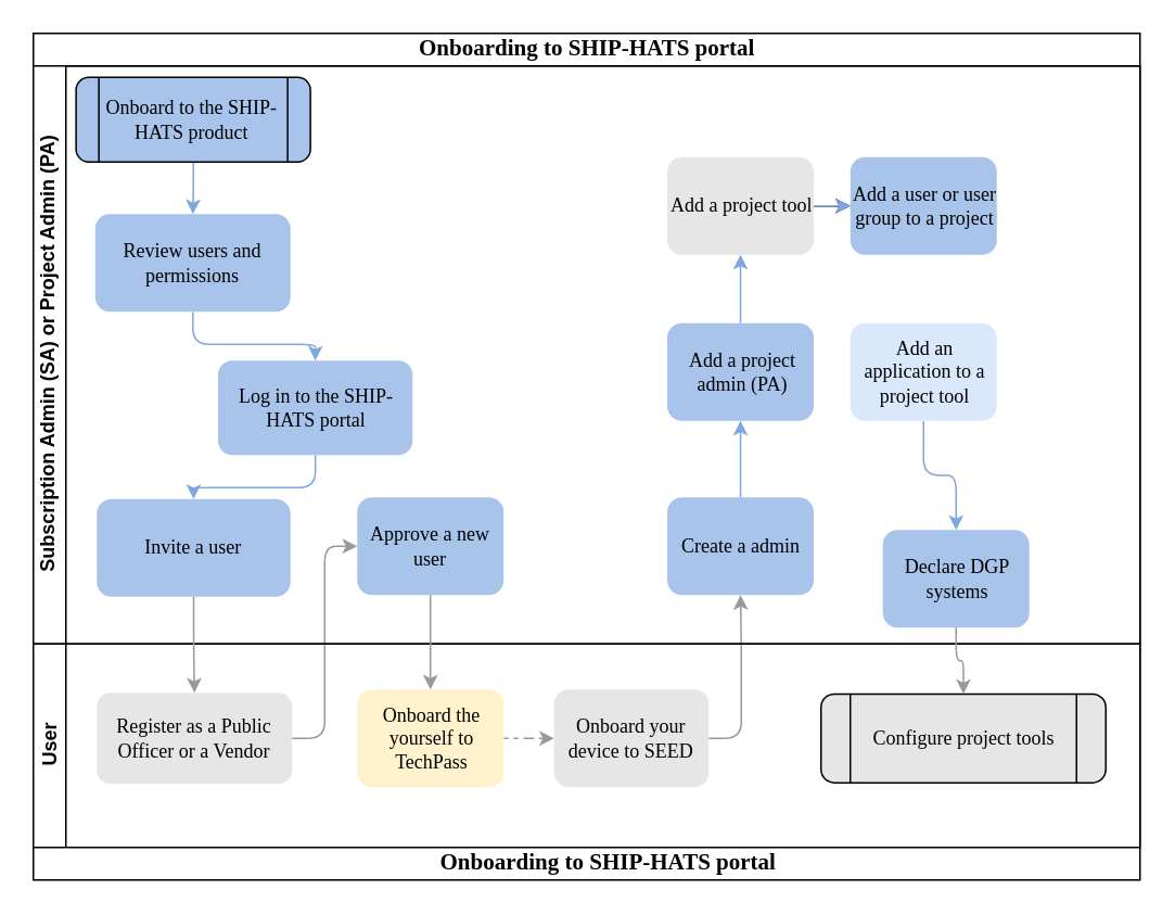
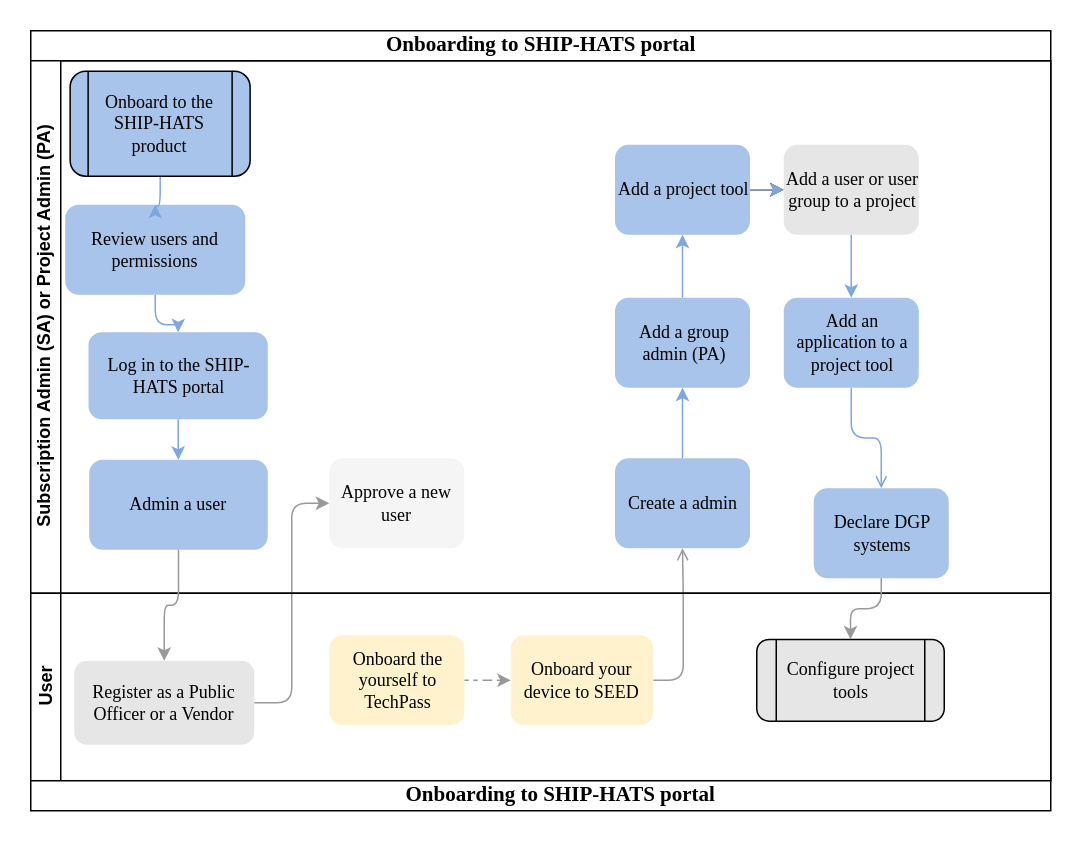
  <mxCell id="0" />
  <mxCell id="1" parent="0" />
  <mxCell id="2" value="&lt;font style=&quot;font-size: 14px;&quot;&gt;Onboarding to SHIP-HATS portal&lt;/font&gt;" style="swimlane;html=1;childLayout=stackLayout;horizontal=1;startSize=20;horizontalStack=0;rounded=0;shadow=0;labelBackgroundColor=none;strokeWidth=1;fontFamily=Verdana;fontSize=8;align=center;strokeColor=#000000;" parent="1" vertex="1"><mxGeometry x="20" y="20" width="680" height="520" as="geometry"><mxRectangle x="180" y="80" width="285" height="20" as="alternateBounds" /></mxGeometry></mxCell>
  <mxCell id="3" style="edgeStyle=orthogonalEdgeStyle;rounded=1;orthogonalLoop=1;jettySize=auto;html=1;entryX=0;entryY=0.5;entryDx=0;entryDy=0;fontFamily=Verdana;fontSize=8;strokeColor=#999999;fillColor=#B3B3B3;" parent="2" source="27" target="9" edge="1"><mxGeometry relative="1" as="geometry" /></mxCell>
- <mxCell id="4" style="edgeStyle=orthogonalEdgeStyle;rounded=1;orthogonalLoop=1;jettySize=auto;html=1;entryX=0.5;entryY=1;entryDx=0;entryDy=0;fontFamily=Verdana;fontSize=8;exitX=1;exitY=0.5;exitDx=0;exitDy=0;strokeColor=#999999;fillColor=#B3B3B3;" parent="2" source="30" target="11" edge="1"><mxGeometry relative="1" as="geometry" /></mxCell>
+ <mxCell id="4" style="edgeStyle=orthogonalEdgeStyle;rounded=1;orthogonalLoop=1;jettySize=auto;html=1;entryX=0.5;entryY=1;entryDx=0;entryDy=0;fontFamily=Verdana;fontSize=8;exitX=1;exitY=0.5;exitDx=0;exitDy=0;strokeColor=#999999;fillColor=#B3B3B3;endArrow=open;" parent="2" source="30" target="11" edge="1"><mxGeometry relative="1" as="geometry" /></mxCell>
  <mxCell id="5" value="Subscription Admin (SA) or Project Admin (PA)" style="swimlane;html=1;startSize=20;horizontal=0;strokeColor=#000000;" parent="2" vertex="1"><mxGeometry y="20" width="680" height="355" as="geometry"><mxRectangle y="20" width="680" height="20" as="alternateBounds" /></mxGeometry></mxCell>
  <mxCell id="6" value="" style="edgeStyle=orthogonalEdgeStyle;rounded=1;orthogonalLoop=1;jettySize=auto;html=1;fontSize=8;entryX=0.5;entryY=0;entryDx=0;entryDy=0;strokeColor=#7EA6E0;fillColor=#7EA6E0;" parent="5" source="7" target="15" edge="1"><mxGeometry relative="1" as="geometry"><mxPoint x="90" y="104" as="targetPoint" /></mxGeometry></mxCell>
- <mxCell id="7" value="&lt;font style=&quot;font-size: 12px;&quot;&gt;Review users and permissions&lt;/font&gt;" style="rounded=1;whiteSpace=wrap;html=1;shadow=0;labelBackgroundColor=none;strokeWidth=1;fontFamily=Verdana;fontSize=8;align=center;fillColor=#A9C4EB;strokeColor=none;" parent="5" vertex="1"><mxGeometry x="38" y="91" width="120" height="60" as="geometry" /></mxCell>
- <mxCell id="8" value="&lt;font style=&quot;font-size: 12px;&quot;&gt;Invite a user&lt;/font&gt;" style="rounded=1;whiteSpace=wrap;html=1;fontFamily=Verdana;fontSize=8;fillColor=#A9C4EB;strokeColor=none;" parent="5" vertex="1"><mxGeometry x="39" y="266" width="119" height="60" as="geometry" /></mxCell>
- <mxCell id="9" value="&lt;font style=&quot;font-size: 12px;&quot;&gt;Approve a new user&lt;/font&gt;" style="rounded=1;whiteSpace=wrap;html=1;fontFamily=Verdana;fontSize=8;align=center;fillColor=#A9C4EB;strokeColor=none;" parent="5" vertex="1"><mxGeometry x="199" y="265" width="90" height="60" as="geometry" /></mxCell>
+ <mxCell id="7" value="&lt;font style=&quot;font-size: 12px;&quot;&gt;Review users and permissions&lt;/font&gt;" style="rounded=1;whiteSpace=wrap;html=1;shadow=0;labelBackgroundColor=none;strokeWidth=1;fontFamily=Verdana;fontSize=8;align=center;fillColor=#A9C4EB;strokeColor=none;" parent="5" vertex="1"><mxGeometry x="23" y="96" width="120" height="60" as="geometry" /></mxCell>
+ <mxCell id="8" value="&lt;font style=&quot;font-size: 12px;&quot;&gt;Admin a user&lt;/font&gt;" style="rounded=1;whiteSpace=wrap;html=1;fontFamily=Verdana;fontSize=8;fillColor=#A9C4EB;strokeColor=none;" parent="5" vertex="1"><mxGeometry x="39" y="266" width="119" height="60" as="geometry" /></mxCell>
+ <mxCell id="9" value="&lt;font style=&quot;font-size: 12px;&quot;&gt;Approve a new user&lt;/font&gt;" style="rounded=1;whiteSpace=wrap;html=1;fontFamily=Verdana;fontSize=8;align=center;fillColor=#f5f5f5;strokeColor=none;" parent="5" vertex="1"><mxGeometry x="199" y="265" width="90" height="60" as="geometry" /></mxCell>
  <mxCell id="10" value="" style="edgeStyle=orthogonalEdgeStyle;rounded=1;orthogonalLoop=1;jettySize=auto;html=1;fontFamily=Verdana;fontSize=10;strokeColor=#7EA6E0;fillColor=#7EA6E0;" parent="5" source="11" target="13" edge="1"><mxGeometry relative="1" as="geometry" /></mxCell>
  <mxCell id="11" value="&lt;font style=&quot;font-size: 12px;&quot;&gt;Create a admin&lt;/font&gt;" style="rounded=1;whiteSpace=wrap;html=1;fontFamily=Verdana;fontSize=8;fillColor=#A9C4EB;strokeColor=none;" parent="5" vertex="1"><mxGeometry x="389.5" y="265" width="90" height="60" as="geometry" /></mxCell>
  <mxCell id="12" value="" style="edgeStyle=orthogonalEdgeStyle;rounded=1;orthogonalLoop=1;jettySize=auto;html=1;fontFamily=Verdana;fontSize=8;strokeColor=#7EA6E0;fillColor=#7EA6E0;" parent="5" source="13" target="22" edge="1"><mxGeometry relative="1" as="geometry" /></mxCell>
- <mxCell id="13" value="&lt;div style=&quot;text-align: center;&quot;&gt;&lt;span style=&quot;background-color: initial;&quot;&gt;&lt;font style=&quot;font-size: 12px;&quot;&gt;Add a project admin (PA)&lt;/font&gt;&lt;/span&gt;&lt;/div&gt;&lt;div style=&quot;&quot;&gt;&lt;/div&gt;" style="rounded=1;whiteSpace=wrap;html=1;fontFamily=Verdana;fontSize=8;align=left;fillColor=#A9C4EB;strokeColor=none;" parent="5" vertex="1"><mxGeometry x="389.5" y="158" width="90" height="60" as="geometry" /></mxCell>
+ <mxCell id="13" value="&lt;div style=&quot;text-align: center;&quot;&gt;&lt;span style=&quot;background-color: initial;&quot;&gt;&lt;font style=&quot;font-size: 12px;&quot;&gt;Add a group admin (PA)&lt;/font&gt;&lt;/span&gt;&lt;/div&gt;&lt;div style=&quot;&quot;&gt;&lt;/div&gt;" style="rounded=1;whiteSpace=wrap;html=1;fontFamily=Verdana;fontSize=8;align=left;fillColor=#A9C4EB;strokeColor=none;" parent="5" vertex="1"><mxGeometry x="389.5" y="158" width="90" height="60" as="geometry" /></mxCell>
  <mxCell id="14" value="" style="edgeStyle=orthogonalEdgeStyle;rounded=1;orthogonalLoop=1;jettySize=auto;html=1;fontFamily=Verdana;fontSize=8;strokeColor=#7EA6E0;fillColor=#7EA6E0;" parent="5" source="15" target="8" edge="1"><mxGeometry relative="1" as="geometry" /></mxCell>
- <mxCell id="15" value="&lt;font style=&quot;font-size: 12px;&quot;&gt;Log in to the SHIP-HATS portal&lt;/font&gt;" style="rounded=1;whiteSpace=wrap;html=1;fontFamily=Verdana;fontSize=8;fillColor=#A9C4EB;strokeColor=none;" parent="5" vertex="1"><mxGeometry x="113.5" y="181" width="119.5" height="58" as="geometry" /></mxCell>
- <mxCell id="16" value="" style="edgeStyle=orthogonalEdgeStyle;rounded=1;orthogonalLoop=1;jettySize=auto;html=1;fontFamily=Verdana;fontSize=10;strokeColor=#7EA6E0;fillColor=#7EA6E0;" parent="5" source="17" target="23" edge="1"><mxGeometry relative="1" as="geometry" /></mxCell>
- <mxCell id="17" value="&lt;div style=&quot;text-align: center;&quot;&gt;&lt;font style=&quot;font-size: 12px;&quot;&gt;Add an application to a project tool&lt;/font&gt;&lt;br&gt;&lt;/div&gt;&lt;div style=&quot;&quot;&gt;&lt;/div&gt;" style="rounded=1;whiteSpace=wrap;html=1;fontFamily=Verdana;fontSize=8;align=left;fillColor=#dae8fc;strokeColor=none;" parent="5" vertex="1"><mxGeometry x="502" y="158" width="90" height="60" as="geometry" /></mxCell>
- <mxCell id="19" value="&lt;div style=&quot;text-align: center;&quot;&gt;&lt;span style=&quot;background-color: initial;&quot;&gt;&lt;font style=&quot;font-size: 12px;&quot;&gt;Add a user or user group to a project&lt;/font&gt;&lt;/span&gt;&lt;/div&gt;&lt;div style=&quot;&quot;&gt;&lt;/div&gt;" style="rounded=1;whiteSpace=wrap;html=1;fontFamily=Verdana;fontSize=8;align=left;fillColor=#A9C4EB;strokeColor=none;" parent="5" vertex="1"><mxGeometry x="502" y="56" width="90" height="60" as="geometry" /></mxCell>
+ <mxCell id="15" value="&lt;font style=&quot;font-size: 12px;&quot;&gt;Log in to the SHIP-HATS portal&lt;/font&gt;" style="rounded=1;whiteSpace=wrap;html=1;fontFamily=Verdana;fontSize=8;fillColor=#A9C4EB;strokeColor=none;" parent="5" vertex="1"><mxGeometry x="38.5" y="181" width="119.5" height="58" as="geometry" /></mxCell>
+ <mxCell id="16" value="" style="edgeStyle=orthogonalEdgeStyle;rounded=1;orthogonalLoop=1;jettySize=auto;html=1;fontFamily=Verdana;fontSize=10;strokeColor=#7EA6E0;fillColor=#7EA6E0;endArrow=open;" parent="5" source="17" target="23" edge="1"><mxGeometry relative="1" as="geometry" /></mxCell>
+ <mxCell id="17" value="&lt;div style=&quot;text-align: center;&quot;&gt;&lt;font style=&quot;font-size: 12px;&quot;&gt;Add an application to a project tool&lt;/font&gt;&lt;br&gt;&lt;/div&gt;&lt;div style=&quot;&quot;&gt;&lt;/div&gt;" style="rounded=1;whiteSpace=wrap;html=1;fontFamily=Verdana;fontSize=8;align=left;fillColor=#A9C4EB;strokeColor=none;" parent="5" vertex="1"><mxGeometry x="502" y="158" width="90" height="60" as="geometry" /></mxCell>
+ <mxCell id="18" value="" style="edgeStyle=orthogonalEdgeStyle;rounded=1;orthogonalLoop=1;jettySize=auto;html=1;fontFamily=Verdana;fontSize=10;strokeColor=#7EA6E0;fillColor=#7EA6E0;" parent="5" source="19" target="17" edge="1"><mxGeometry relative="1" as="geometry" /></mxCell>
+ <mxCell id="19" value="&lt;div style=&quot;text-align: center;&quot;&gt;&lt;span style=&quot;background-color: initial;&quot;&gt;&lt;font style=&quot;font-size: 12px;&quot;&gt;Add a user or user group to a project&lt;/font&gt;&lt;/span&gt;&lt;/div&gt;&lt;div style=&quot;&quot;&gt;&lt;/div&gt;" style="rounded=1;whiteSpace=wrap;html=1;fontFamily=Verdana;fontSize=8;align=left;fillColor=#e6e6e6;strokeColor=none;" parent="5" vertex="1"><mxGeometry x="502" y="56" width="90" height="60" as="geometry" /></mxCell>
  <mxCell id="20" value="" style="edgeStyle=orthogonalEdgeStyle;rounded=1;orthogonalLoop=1;jettySize=auto;html=1;fontFamily=Verdana;fontSize=10;entryX=0;entryY=0.5;entryDx=0;entryDy=0;" parent="5" source="22" target="19" edge="1"><mxGeometry relative="1" as="geometry"><mxPoint x="482.5" y="88" as="targetPoint" /></mxGeometry></mxCell>
  <mxCell id="21" value="" style="edgeStyle=orthogonalEdgeStyle;rounded=0;orthogonalLoop=1;jettySize=auto;html=1;fontSize=12;strokeColor=#7EA6E0;fillColor=#7EA6E0;" parent="5" source="22" target="19" edge="1"><mxGeometry relative="1" as="geometry" /></mxCell>
- <mxCell id="22" value="&lt;div style=&quot;text-align: center;&quot;&gt;&lt;span style=&quot;background-color: initial;&quot;&gt;&lt;font style=&quot;font-size: 12px;&quot;&gt;Add a project tool&lt;/font&gt;&lt;/span&gt;&lt;/div&gt;&lt;div style=&quot;&quot;&gt;&lt;/div&gt;" style="rounded=1;whiteSpace=wrap;html=1;fontFamily=Verdana;fontSize=8;align=left;fillColor=#e6e6e6;strokeColor=none;" parent="5" vertex="1"><mxGeometry x="389.5" y="56" width="90" height="60" as="geometry" /></mxCell>
+ <mxCell id="22" value="&lt;div style=&quot;text-align: center;&quot;&gt;&lt;span style=&quot;background-color: initial;&quot;&gt;&lt;font style=&quot;font-size: 12px;&quot;&gt;Add a project tool&lt;/font&gt;&lt;/span&gt;&lt;/div&gt;&lt;div style=&quot;&quot;&gt;&lt;/div&gt;" style="rounded=1;whiteSpace=wrap;html=1;fontFamily=Verdana;fontSize=8;align=left;fillColor=#A9C4EB;strokeColor=none;" parent="5" vertex="1"><mxGeometry x="389.5" y="56" width="90" height="60" as="geometry" /></mxCell>
  <mxCell id="23" value="&lt;div style=&quot;text-align: center;&quot;&gt;&lt;font style=&quot;font-size: 12px;&quot;&gt;Declare DGP systems&lt;/font&gt;&lt;br&gt;&lt;/div&gt;&lt;div style=&quot;&quot;&gt;&lt;/div&gt;" style="rounded=1;whiteSpace=wrap;html=1;fontFamily=Verdana;fontSize=8;align=left;fillColor=#A9C4EB;strokeColor=none;" parent="5" vertex="1"><mxGeometry x="522" y="285" width="90" height="60" as="geometry" /></mxCell>
  <mxCell id="24" value="" style="edgeStyle=orthogonalEdgeStyle;rounded=1;orthogonalLoop=1;jettySize=auto;html=1;fontFamily=Verdana;fontSize=12;strokeColor=#7EA6E0;" edge="1" parent="5" source="25" target="7"><mxGeometry relative="1" as="geometry" /></mxCell>
- <mxCell id="25" value="Onboard to the SHIP-HATS product" style="shape=process;whiteSpace=wrap;html=1;backgroundOutline=1;fontFamily=Verdana;fontSize=12;fillColor=#A9C4EB;rounded=1;" vertex="1" parent="5"><mxGeometry x="26.25" y="7" width="144" height="52" as="geometry" /></mxCell>
+ <mxCell id="25" value="Onboard to the SHIP-HATS product" style="shape=process;whiteSpace=wrap;html=1;backgroundOutline=1;fontFamily=Verdana;fontSize=12;fillColor=#A9C4EB;rounded=1;" vertex="1" parent="5"><mxGeometry x="26.25" y="7" width="120" height="70" as="geometry" /></mxCell>
  <mxCell id="26" value="User" style="swimlane;html=1;startSize=20;horizontal=0;strokeColor=#000000;" parent="2" vertex="1"><mxGeometry y="375" width="680" height="125" as="geometry" /></mxCell>
- <mxCell id="27" value="&lt;font style=&quot;font-size: 12px;&quot;&gt;Register as a Public Officer or a Vendor&lt;/font&gt;" style="rounded=1;whiteSpace=wrap;html=1;fontFamily=Verdana;fontSize=8;strokeColor=none;fillColor=#E6E6E6;" parent="26" vertex="1"><mxGeometry x="39" y="30" width="120" height="56" as="geometry" /></mxCell>
+ <mxCell id="27" value="&lt;font style=&quot;font-size: 12px;&quot;&gt;Register as a Public Officer or a Vendor&lt;/font&gt;" style="rounded=1;whiteSpace=wrap;html=1;fontFamily=Verdana;fontSize=8;strokeColor=none;fillColor=#E6E6E6;" parent="26" vertex="1"><mxGeometry x="29" y="45" width="120" height="56" as="geometry" /></mxCell>
  <mxCell id="28" value="" style="edgeStyle=orthogonalEdgeStyle;rounded=1;orthogonalLoop=1;jettySize=auto;html=1;fontFamily=Verdana;fontSize=8;strokeColor=#999999;fillColor=#999999;dashed=1;" parent="26" source="29" target="30" edge="1"><mxGeometry relative="1" as="geometry" /></mxCell>
  <mxCell id="29" value="&lt;div style=&quot;text-align: center;&quot;&gt;&lt;span style=&quot;background-color: initial;&quot;&gt;&lt;font style=&quot;font-size: 12px;&quot;&gt;Onboard the yourself to TechPass&lt;/font&gt;&lt;/span&gt;&lt;/div&gt;" style="rounded=1;whiteSpace=wrap;html=1;fontSize=8;fontFamily=Verdana;align=left;strokeColor=none;fillColor=#fff2cc;" parent="26" vertex="1"><mxGeometry x="199" y="28" width="90" height="60" as="geometry" /></mxCell>
- <mxCell id="30" value="&lt;span style=&quot;&quot;&gt;&lt;font style=&quot;font-size: 12px;&quot;&gt;Onboard your device to SEED&lt;/font&gt;&lt;/span&gt;" style="rounded=1;whiteSpace=wrap;html=1;fontSize=8;fontFamily=Verdana;align=center;strokeColor=none;fillColor=#E6E6E6;" parent="26" vertex="1"><mxGeometry x="320" y="28" width="95" height="60" as="geometry" /></mxCell>
- <mxCell id="31" value="Configure project tools" style="shape=process;whiteSpace=wrap;html=1;backgroundOutline=1;fontFamily=Verdana;fontSize=12;fillColor=#E6E6E6;rounded=1;" vertex="1" parent="26"><mxGeometry x="484" y="30.75" width="175" height="54.5" as="geometry" /></mxCell>
+ <mxCell id="30" value="&lt;span style=&quot;&quot;&gt;&lt;font style=&quot;font-size: 12px;&quot;&gt;Onboard your device to SEED&lt;/font&gt;&lt;/span&gt;" style="rounded=1;whiteSpace=wrap;html=1;fontSize=8;fontFamily=Verdana;align=center;strokeColor=none;fillColor=#fff2cc;" parent="26" vertex="1"><mxGeometry x="320" y="28" width="95" height="60" as="geometry" /></mxCell>
+ <mxCell id="31" value="Configure project tools" style="shape=process;whiteSpace=wrap;html=1;backgroundOutline=1;fontFamily=Verdana;fontSize=12;fillColor=#E6E6E6;rounded=1;" vertex="1" parent="26"><mxGeometry x="484" y="30.75" width="125" height="54.5" as="geometry" /></mxCell>
  <mxCell id="32" style="edgeStyle=orthogonalEdgeStyle;rounded=1;orthogonalLoop=1;jettySize=auto;html=1;fontFamily=Verdana;fontSize=10;strokeColor=#999999;fillColor=#B3B3B3;" parent="2" source="8" target="27" edge="1"><mxGeometry relative="1" as="geometry" /></mxCell>
- <mxCell id="33" style="edgeStyle=orthogonalEdgeStyle;rounded=0;orthogonalLoop=1;jettySize=auto;html=1;entryX=0.5;entryY=0;entryDx=0;entryDy=0;fontFamily=Helvetica;fontSize=14;strokeColor=#999999;fillColor=#999999;" parent="2" source="9" target="29" edge="1"><mxGeometry relative="1" as="geometry" /></mxCell>
  <mxCell id="34" value="" style="edgeStyle=orthogonalEdgeStyle;rounded=1;orthogonalLoop=1;jettySize=auto;html=1;fontFamily=Verdana;fontSize=12;strokeColor=#999999;" edge="1" parent="2" source="23" target="31"><mxGeometry relative="1" as="geometry" /></mxCell>
  <mxCell id="35" value="&lt;span style=&quot;font-weight: 700;&quot;&gt;&lt;font style=&quot;font-size: 14px;&quot;&gt;Onboarding to SHIP-HATS portal&lt;/font&gt;&lt;/span&gt;" style="text;html=1;align=center;verticalAlign=middle;resizable=0;points=[];autosize=1;strokeColor=none;fillColor=none;fontSize=10;fontFamily=Verdana;" parent="1" vertex="1"><mxGeometry x="239" y="521" width="268" height="18" as="geometry" /></mxCell>
